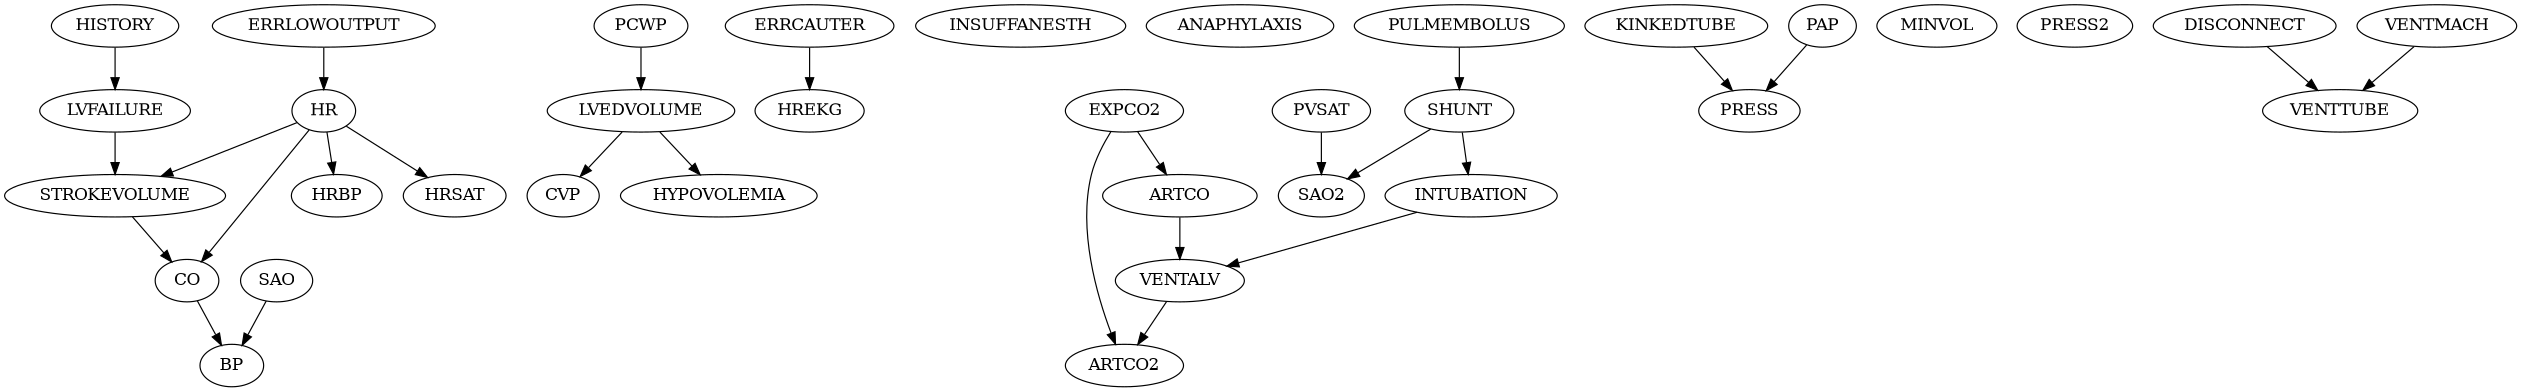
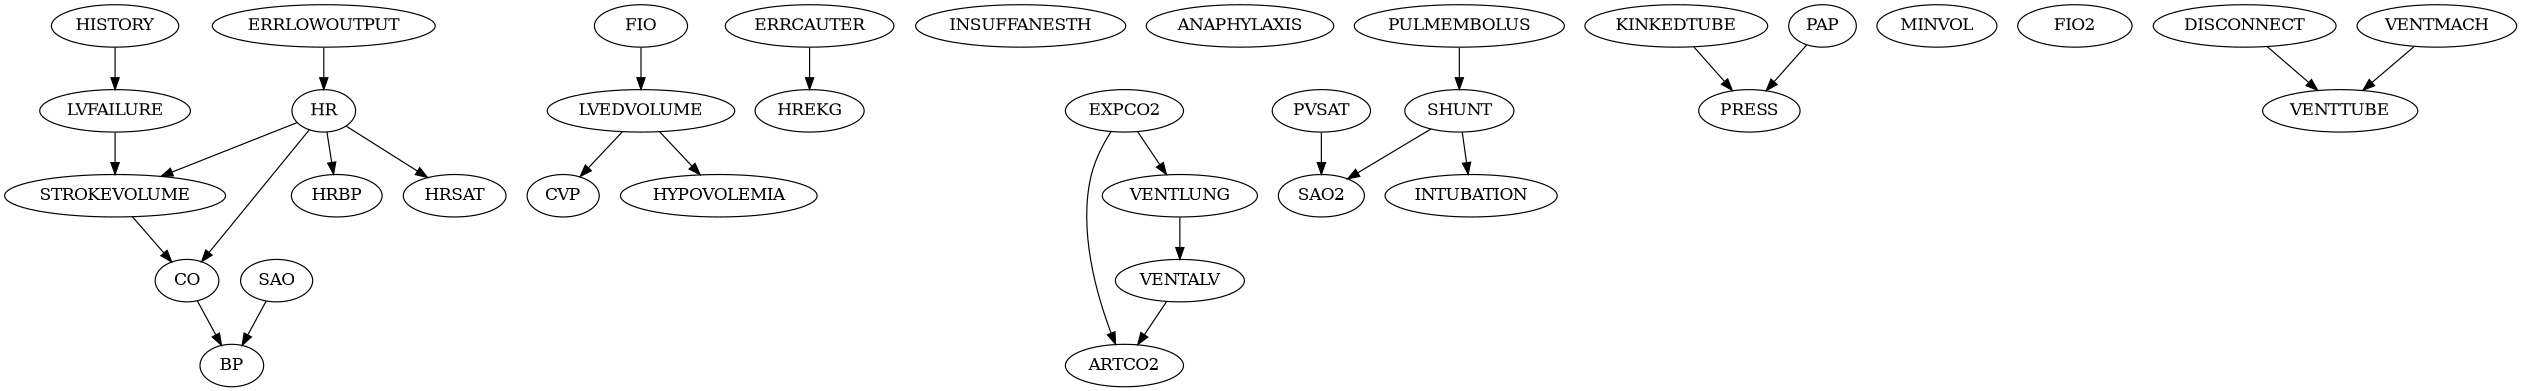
  digraph {
    HISTORY
    LVFAILURE
    STROKEVOLUME
    LVEDVOLUME
    CVP
    HYPOVOLEMIA
-   PCWP
+   PCWP [label=FIO]
    CO
    BP
    ERRLOWOUTPUT
    HR
    HRBP
    HRSAT
    ERRCAUTER
    HREKG
    INSUFFANESTH
    ANAPHYLAXIS
    n18 [label=SAO]
    EXPCO2
-   VENTLUNG [label=ARTCO]
+   VENTLUNG
    ARTCO2
    VENTALV
    KINKEDTUBE
    PRESS
    MINVOL
-   FIO2 [label=PRESS2]
+   FIO2
    PVSAT
    SAO2
    SHUNT
    INTUBATION
    PAP
    PULMEMBOLUS
    DISCONNECT
    VENTTUBE
    VENTMACH
    HISTORY -> LVFAILURE
    LVFAILURE -> STROKEVOLUME
    STROKEVOLUME -> CO
    LVEDVOLUME -> CVP
    LVEDVOLUME -> HYPOVOLEMIA
    PCWP -> LVEDVOLUME
    CO -> BP
    ERRLOWOUTPUT -> HR
    HR -> STROKEVOLUME
    HR -> CO
    HR -> HRBP
    HR -> HRSAT
    ERRCAUTER -> HREKG
    n18 -> BP
    EXPCO2 -> VENTLUNG
    EXPCO2 -> ARTCO2
    VENTLUNG -> VENTALV
    VENTALV -> ARTCO2
    KINKEDTUBE -> PRESS
    PVSAT -> SAO2
    SHUNT -> SAO2
    SHUNT -> INTUBATION
-   INTUBATION -> VENTALV
    PAP -> PRESS
    PULMEMBOLUS -> SHUNT
    DISCONNECT -> VENTTUBE
    VENTMACH -> VENTTUBE
  }
